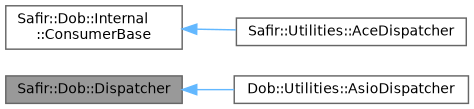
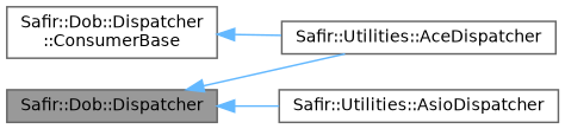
  digraph {
    rankdir=LR
    node [color=gray40 fillcolor=white fontname=Helvetica fontsize=10 shape=box style=filled]
    edge [color=steelblue1 dir=back fontname=Helvetica fontsize=10 labelfontname=Helvetica labelfontsize=10 style=solid]
    n1 [fillcolor=grey60 fontcolor=black height=0.2 label="Safir::Dob::Dispatcher" width=0.4]
    n2 [height=0.2 label="Safir::Utilities::AceDispatcher" width=0.4]
-   n3 [height=0.2 label="Dob::Utilities::AsioDispatcher" width=0.4]
-   n4 [height=0.2 label="Safir::Dob::Internal\l::ConsumerBase" width=0.4]
+   n3 [height=0.2 label="Safir::Utilities::AsioDispatcher" width=0.4]
+   n4 [height=0.2 label="Safir::Dob::Dispatcher\l::ConsumerBase" width=0.4]
+   n1 -> n2
    n1 -> n3
    n4 -> n2
  }
